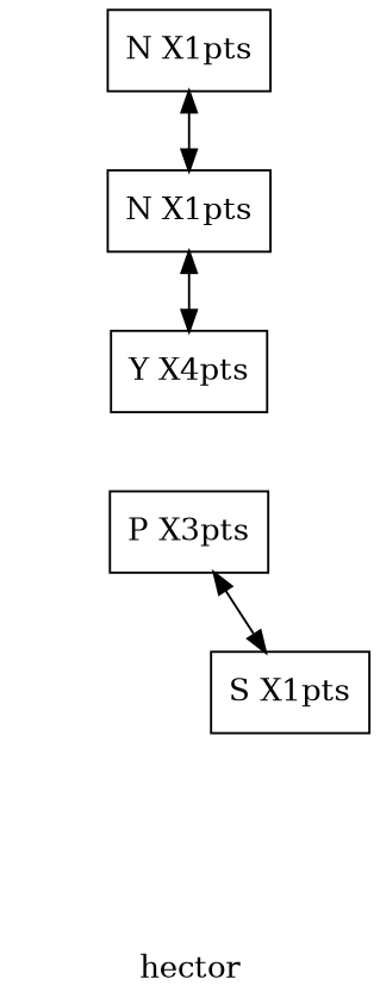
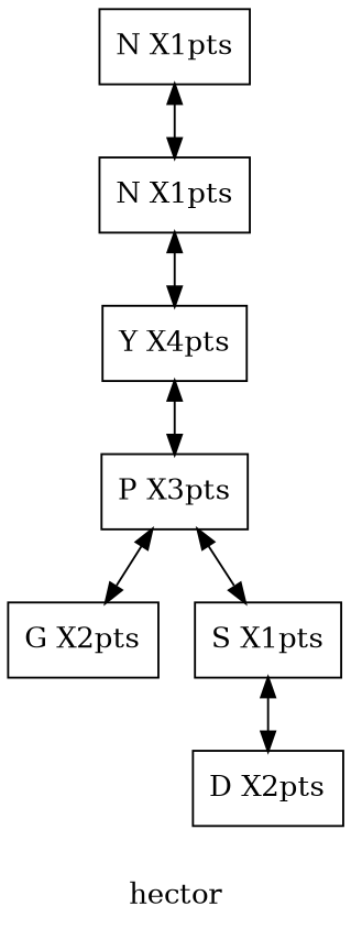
  digraph {
    label=hector
    rankdir=TB
    node [shape=record]
    edge [dir=both]
    n1 [label="N  X1pts"]
    n2 [label="N  X1pts"]
    n3 [label="Y  X4pts"]
    n4 [label="P  X3pts"]
+   n5 [label="G  X2pts"]
    n6 [label="S  X1pts"]
+   n7 [label="D  X2pts"]
    n1 -> n2
    n2 -> n3
+   n3 -> n4
+   n4 -> n5
    n4 -> n6
+   n6 -> n7
  }
